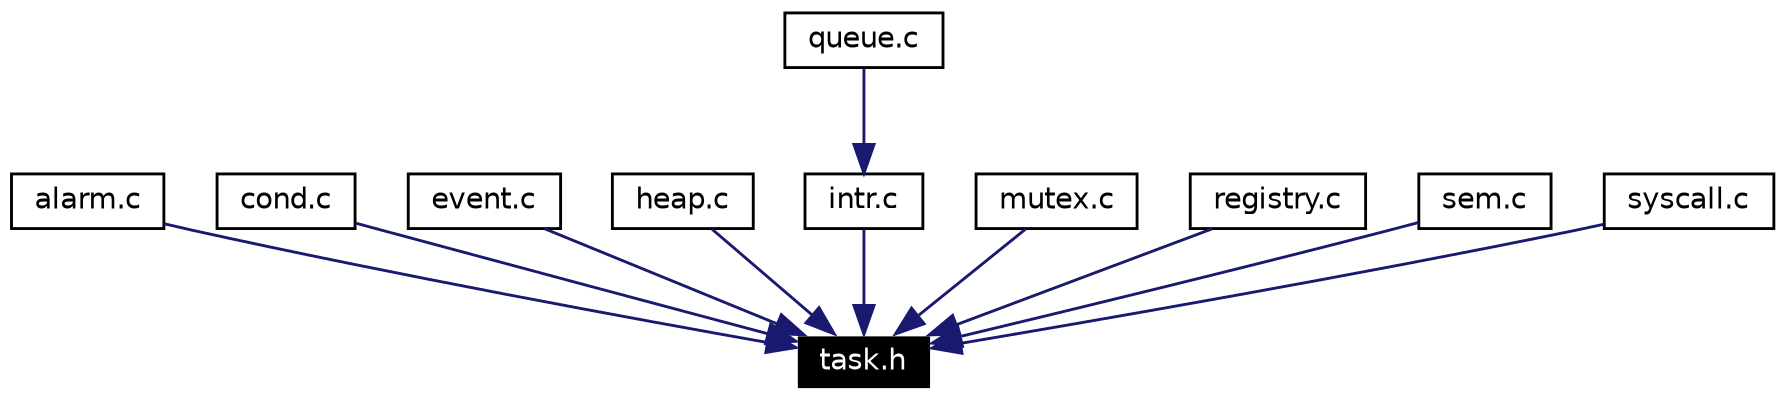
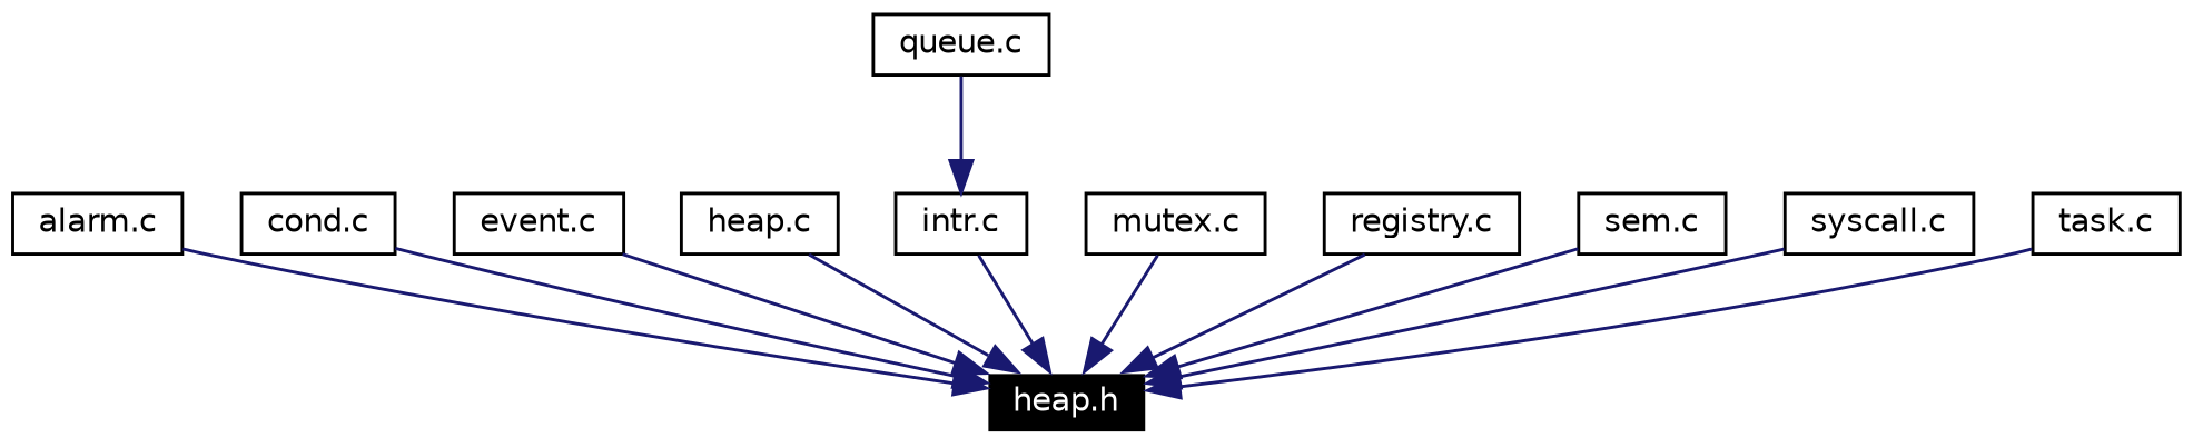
  digraph {
    node [color=black fontname=Helvetica fontsize=10 shape=record]
    edge [color=midnightblue fontname=Helvetica fontsize=10 labelfontname=Helvetica labelfontsize=10 style=solid]
-   n1 [color=white fillcolor=black fontcolor=white height=0.2 label="task.h" style=filled width=0.4]
+   n1 [color=white fillcolor=black fontcolor=white height=0.2 label="heap.h" style=filled width=0.4]
    n2 [height=0.2 label="alarm.c" width=0.4]
    n3 [height=0.2 label="cond.c" width=0.4]
    n4 [height=0.2 label="event.c" width=0.4]
    n5 [height=0.2 label="heap.c" width=0.4]
    n6 [height=0.2 label="intr.c" width=0.4]
    n7 [height=0.2 label="mutex.c" width=0.4]
    n8 [height=0.2 label="queue.c" width=0.4]
    n9 [height=0.2 label="registry.c" width=0.4]
    n10 [height=0.2 label="sem.c" width=0.4]
    n11 [height=0.2 label="syscall.c" width=0.4]
+   n12 [height=0.2 label="task.c" width=0.4]
    n2 -> n1
    n3 -> n1
    n4 -> n1
    n5 -> n1
    n6 -> n1
    n7 -> n1
    n8 -> n6
    n9 -> n1
    n10 -> n1
    n11 -> n1
+   n12 -> n1
  }
